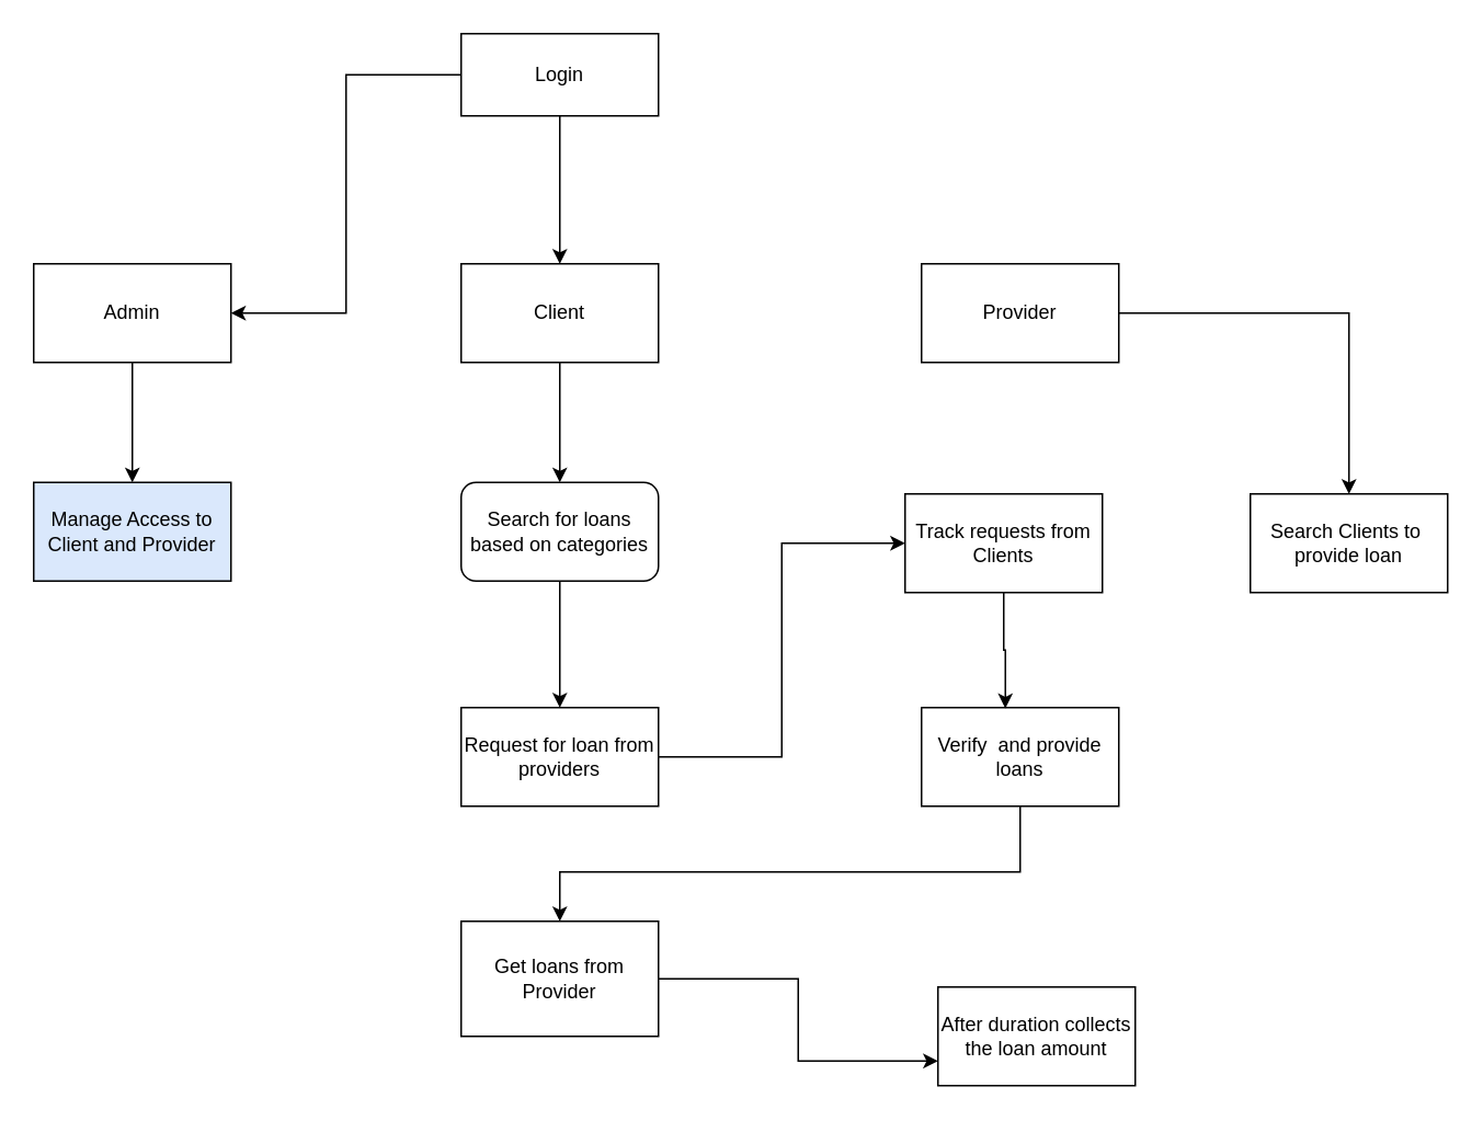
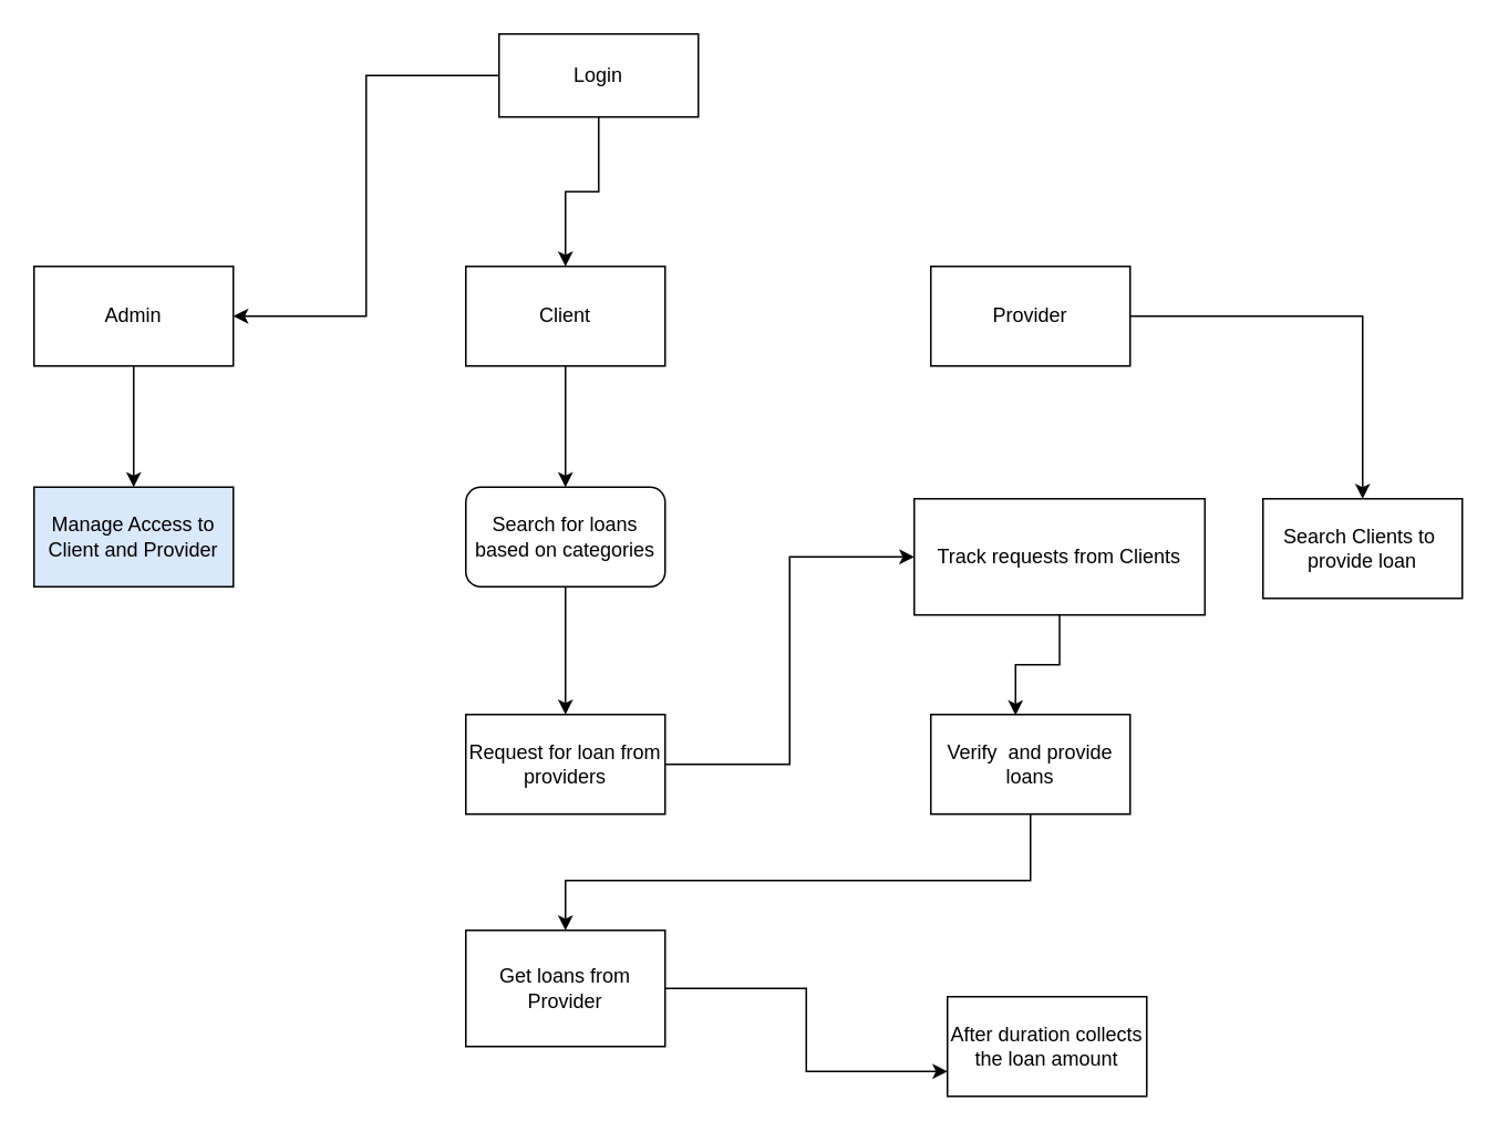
  <mxCell id="0" />
  <mxCell id="1" parent="0" />
  <mxCell id="2" style="edgeStyle=orthogonalEdgeStyle;rounded=0;orthogonalLoop=1;jettySize=auto;html=1;entryX=0.5;entryY=0;entryDx=0;entryDy=0;" edge="1" parent="1" source="4" target="8"><mxGeometry relative="1" as="geometry" /></mxCell>
  <mxCell id="3" style="edgeStyle=orthogonalEdgeStyle;rounded=0;orthogonalLoop=1;jettySize=auto;html=1;entryX=1;entryY=0.5;entryDx=0;entryDy=0;" edge="1" parent="1" source="4" target="6"><mxGeometry relative="1" as="geometry" /></mxCell>
- <mxCell id="4" value="Login" style="rounded=0;whiteSpace=wrap;html=1;" vertex="1" parent="1"><mxGeometry x="280" y="20" width="120" height="50" as="geometry" /></mxCell>
+ <mxCell id="4" value="Login" style="rounded=0;whiteSpace=wrap;html=1;" vertex="1" parent="1"><mxGeometry x="300" y="20" width="120" height="50" as="geometry" /></mxCell>
  <mxCell id="5" style="edgeStyle=orthogonalEdgeStyle;rounded=0;orthogonalLoop=1;jettySize=auto;html=1;entryX=0.5;entryY=0;entryDx=0;entryDy=0;" edge="1" parent="1" source="6" target="11"><mxGeometry relative="1" as="geometry" /></mxCell>
  <mxCell id="6" value="Admin" style="rounded=0;whiteSpace=wrap;html=1;" vertex="1" parent="1"><mxGeometry x="20" y="160" width="120" height="60" as="geometry" /></mxCell>
  <mxCell id="7" style="edgeStyle=orthogonalEdgeStyle;rounded=0;orthogonalLoop=1;jettySize=auto;html=1;" edge="1" parent="1" source="8" target="15"><mxGeometry relative="1" as="geometry" /></mxCell>
  <mxCell id="8" value="Client" style="rounded=0;whiteSpace=wrap;html=1;" vertex="1" parent="1"><mxGeometry x="280" y="160" width="120" height="60" as="geometry" /></mxCell>
  <mxCell id="9" style="edgeStyle=orthogonalEdgeStyle;rounded=0;orthogonalLoop=1;jettySize=auto;html=1;entryX=0.5;entryY=0;entryDx=0;entryDy=0;" edge="1" parent="1" source="10" target="23"><mxGeometry relative="1" as="geometry" /></mxCell>
  <mxCell id="10" value="Provider" style="rounded=0;whiteSpace=wrap;html=1;" vertex="1" parent="1"><mxGeometry x="560" y="160" width="120" height="60" as="geometry" /></mxCell>
  <mxCell id="11" value="Manage Access to Client and Provider" style="rounded=0;whiteSpace=wrap;html=1;fillColor=#dae8fc;" vertex="1" parent="1"><mxGeometry x="20" y="293" width="120" height="60" as="geometry" /></mxCell>
  <mxCell id="12" style="edgeStyle=orthogonalEdgeStyle;rounded=0;orthogonalLoop=1;jettySize=auto;html=1;entryX=0;entryY=0.5;entryDx=0;entryDy=0;" edge="1" parent="1" source="13" target="16"><mxGeometry relative="1" as="geometry" /></mxCell>
  <mxCell id="13" value="Request for loan from providers" style="rounded=0;whiteSpace=wrap;html=1;" vertex="1" parent="1"><mxGeometry x="280" y="430" width="120" height="60" as="geometry" /></mxCell>
  <mxCell id="14" style="edgeStyle=orthogonalEdgeStyle;rounded=0;orthogonalLoop=1;jettySize=auto;html=1;entryX=0.5;entryY=0;entryDx=0;entryDy=0;" edge="1" parent="1" source="15" target="13"><mxGeometry relative="1" as="geometry" /></mxCell>
  <mxCell id="15" value="Search for loans based on categories" style="whiteSpace=wrap;html=1;rounded=1;" vertex="1" parent="1"><mxGeometry x="280" y="293" width="120" height="60" as="geometry" /></mxCell>
- <mxCell id="16" value="Track requests from Clients" style="rounded=0;whiteSpace=wrap;html=1;" vertex="1" parent="1"><mxGeometry x="550" y="300" width="120" height="60" as="geometry" /></mxCell>
+ <mxCell id="16" value="Track requests from Clients" style="rounded=0;whiteSpace=wrap;html=1;" vertex="1" parent="1"><mxGeometry x="550" y="300" width="175" height="70" as="geometry" /></mxCell>
  <mxCell id="17" style="edgeStyle=orthogonalEdgeStyle;rounded=0;orthogonalLoop=1;jettySize=auto;html=1;entryX=0.5;entryY=0;entryDx=0;entryDy=0;" edge="1" parent="1" source="18" target="21"><mxGeometry relative="1" as="geometry"><Array as="points"><mxPoint x="620" y="530" /><mxPoint x="340" y="530" /></Array></mxGeometry></mxCell>
  <mxCell id="18" value="Verify&amp;nbsp; and provide loans" style="rounded=0;whiteSpace=wrap;html=1;" vertex="1" parent="1"><mxGeometry x="560" y="430" width="120" height="60" as="geometry" /></mxCell>
  <mxCell id="19" value="After duration collects the loan amount" style="rounded=0;whiteSpace=wrap;html=1;" vertex="1" parent="1"><mxGeometry x="570" y="600" width="120" height="60" as="geometry" /></mxCell>
  <mxCell id="20" style="edgeStyle=orthogonalEdgeStyle;rounded=0;orthogonalLoop=1;jettySize=auto;html=1;entryX=0;entryY=0.75;entryDx=0;entryDy=0;" edge="1" parent="1" source="21" target="19"><mxGeometry relative="1" as="geometry" /></mxCell>
  <mxCell id="21" value="Get loans from Provider" style="rounded=0;whiteSpace=wrap;html=1;" vertex="1" parent="1"><mxGeometry x="280" y="560" width="120" height="70" as="geometry" /></mxCell>
  <mxCell id="22" style="edgeStyle=orthogonalEdgeStyle;rounded=0;orthogonalLoop=1;jettySize=auto;html=1;entryX=0.425;entryY=0.008;entryDx=0;entryDy=0;entryPerimeter=0;" edge="1" parent="1" source="16" target="18"><mxGeometry relative="1" as="geometry" /></mxCell>
  <mxCell id="23" value="Search Clients to&amp;nbsp; provide loan" style="rounded=0;whiteSpace=wrap;html=1;" vertex="1" parent="1"><mxGeometry x="760" y="300" width="120" height="60" as="geometry" /></mxCell>
